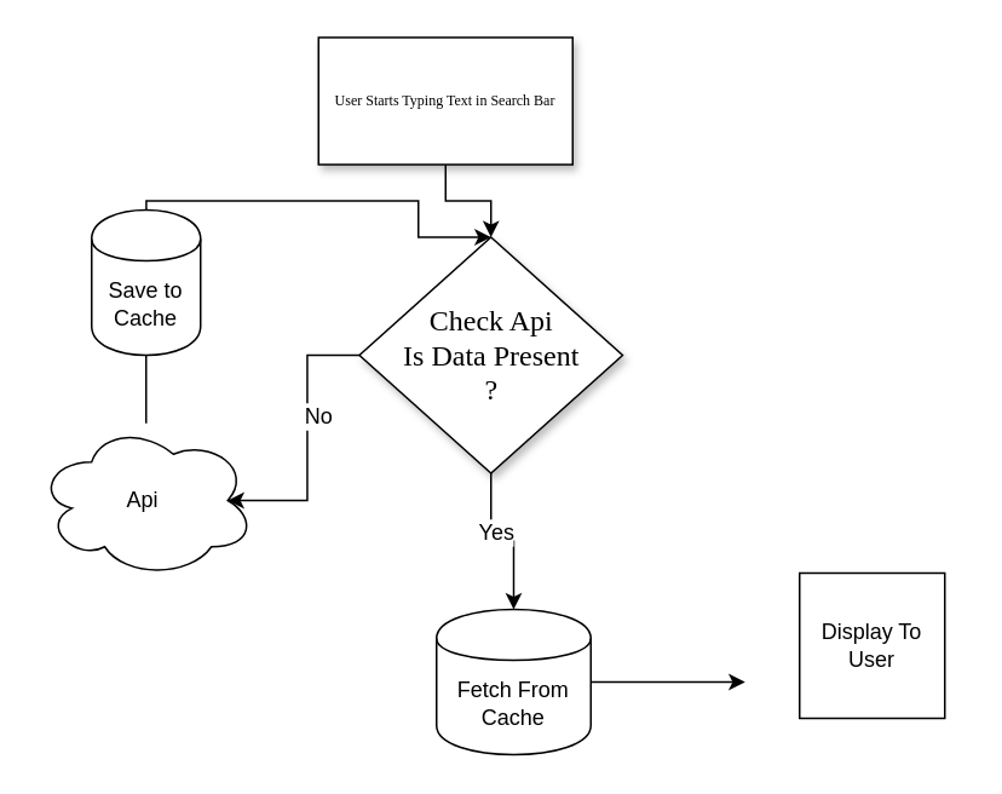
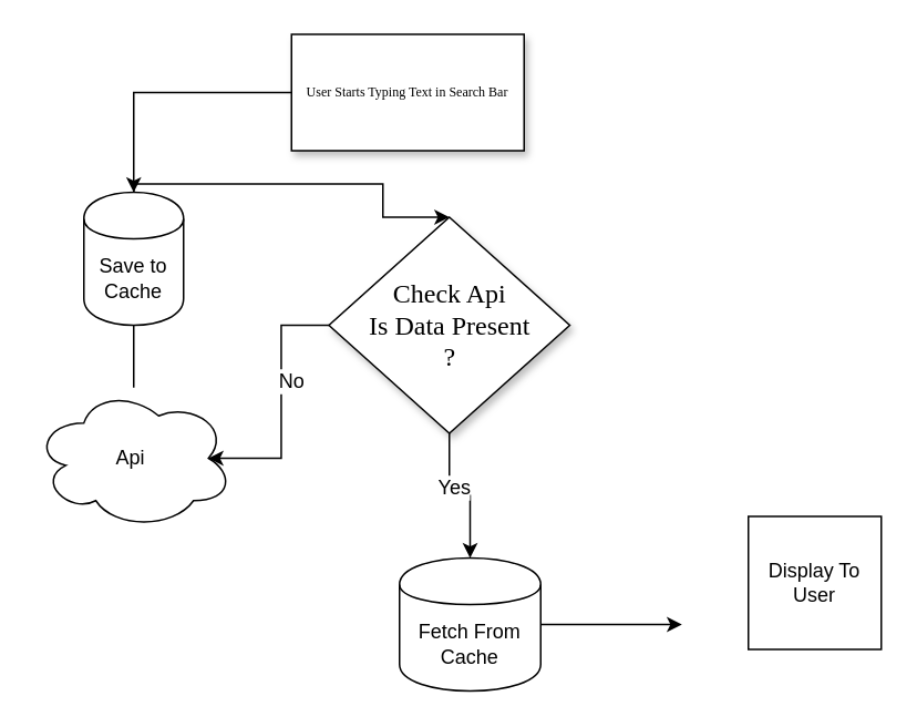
  <mxCell id="0" />
  <mxCell id="1" parent="0" />
- <mxCell id="2" style="edgeStyle=orthogonalEdgeStyle;rounded=0;orthogonalLoop=1;jettySize=auto;html=1;entryX=0.5;entryY=0;entryDx=0;entryDy=0;" edge="1" parent="1" source="3" target="8"><mxGeometry relative="1" as="geometry"><mxPoint x="269.857" y="104.857" as="targetPoint" /></mxGeometry></mxCell>
+ <mxCell id="2" style="edgeStyle=orthogonalEdgeStyle;rounded=0;orthogonalLoop=1;jettySize=auto;html=1;" edge="1" parent="1" source="3" target="12"><mxGeometry relative="1" as="geometry"><mxPoint x="269.857" y="104.857" as="targetPoint" /></mxGeometry></mxCell>
  <mxCell id="3" value="User Starts Typing Text in Search Bar" style="rounded=0;whiteSpace=wrap;html=1;shadow=1;labelBackgroundColor=none;strokeWidth=1;fontFamily=Verdana;fontSize=8;align=center;" parent="1" vertex="1"><mxGeometry x="175" y="20" width="140" height="70" as="geometry" /></mxCell>
  <mxCell id="4" style="edgeStyle=orthogonalEdgeStyle;rounded=0;orthogonalLoop=1;jettySize=auto;html=1;entryX=0.875;entryY=0.5;entryDx=0;entryDy=0;entryPerimeter=0;" edge="1" parent="1" source="8" target="10"><mxGeometry relative="1" as="geometry" /></mxCell>
  <mxCell id="5" value="No" style="text;html=1;align=center;verticalAlign=middle;resizable=0;points=[];;labelBackgroundColor=#ffffff;" vertex="1" connectable="0" parent="4"><mxGeometry x="-0.165" y="3" relative="1" as="geometry"><mxPoint x="3" y="-2" as="offset" /></mxGeometry></mxCell>
  <mxCell id="6" style="edgeStyle=orthogonalEdgeStyle;rounded=0;orthogonalLoop=1;jettySize=auto;html=1;" edge="1" parent="1" source="8" target="14"><mxGeometry relative="1" as="geometry" /></mxCell>
  <mxCell id="7" value="Yes" style="text;html=1;align=center;verticalAlign=middle;resizable=0;points=[];;labelBackgroundColor=#ffffff;" vertex="1" connectable="0" parent="6"><mxGeometry x="-0.261" y="2" relative="1" as="geometry"><mxPoint as="offset" /></mxGeometry></mxCell>
  <mxCell id="8" value="&lt;font style=&quot;font-size: 16px&quot;&gt;Check Api&lt;br&gt;Is Data Present&lt;br&gt;?&lt;br&gt;&lt;/font&gt;" style="rhombus;whiteSpace=wrap;html=1;rounded=0;shadow=1;labelBackgroundColor=none;strokeWidth=1;fontFamily=Verdana;fontSize=8;align=center;" parent="1" vertex="1"><mxGeometry x="197.5" y="130" width="145" height="130" as="geometry" /></mxCell>
  <mxCell id="9" style="edgeStyle=orthogonalEdgeStyle;rounded=0;orthogonalLoop=1;jettySize=auto;html=1;" edge="1" parent="1" source="10"><mxGeometry relative="1" as="geometry"><mxPoint x="80" y="185" as="targetPoint" /></mxGeometry></mxCell>
  <mxCell id="10" value="Api&amp;nbsp;" style="ellipse;shape=cloud;whiteSpace=wrap;html=1;" vertex="1" parent="1"><mxGeometry x="20" y="232.5" width="120" height="85" as="geometry" /></mxCell>
  <mxCell id="11" style="edgeStyle=orthogonalEdgeStyle;rounded=0;orthogonalLoop=1;jettySize=auto;html=1;entryX=0.5;entryY=0;entryDx=0;entryDy=0;" edge="1" parent="1" target="8"><mxGeometry relative="1" as="geometry"><mxPoint x="80.143" y="130" as="sourcePoint" /><Array as="points"><mxPoint x="80" y="110" /><mxPoint x="230" y="110" /><mxPoint x="230" y="130" /></Array></mxGeometry></mxCell>
  <mxCell id="12" value="Save to&lt;br&gt;Cache" style="shape=cylinder;whiteSpace=wrap;html=1;boundedLbl=1;backgroundOutline=1;" vertex="1" parent="1"><mxGeometry x="50" y="115" width="60" height="80" as="geometry" /></mxCell>
  <mxCell id="13" style="edgeStyle=orthogonalEdgeStyle;rounded=0;orthogonalLoop=1;jettySize=auto;html=1;" edge="1" parent="1" source="14"><mxGeometry relative="1" as="geometry"><mxPoint x="410" y="375" as="targetPoint" /></mxGeometry></mxCell>
  <mxCell id="14" value="&lt;span style=&quot;white-space: normal&quot;&gt;Fetch From Cache&lt;/span&gt;" style="shape=cylinder;whiteSpace=wrap;html=1;boundedLbl=1;backgroundOutline=1;" vertex="1" parent="1"><mxGeometry x="240" y="335" width="85" height="80" as="geometry" /></mxCell>
- <mxCell id="15" value="Display To User" style="whiteSpace=wrap;html=1;aspect=fixed;" vertex="1" parent="1"><mxGeometry x="440" y="315" width="80" height="80" as="geometry" /></mxCell>
+ <mxCell id="15" value="Display To User" style="whiteSpace=wrap;html=1;aspect=fixed;" vertex="1" parent="1"><mxGeometry x="450" y="310" width="80" height="80" as="geometry" /></mxCell>
